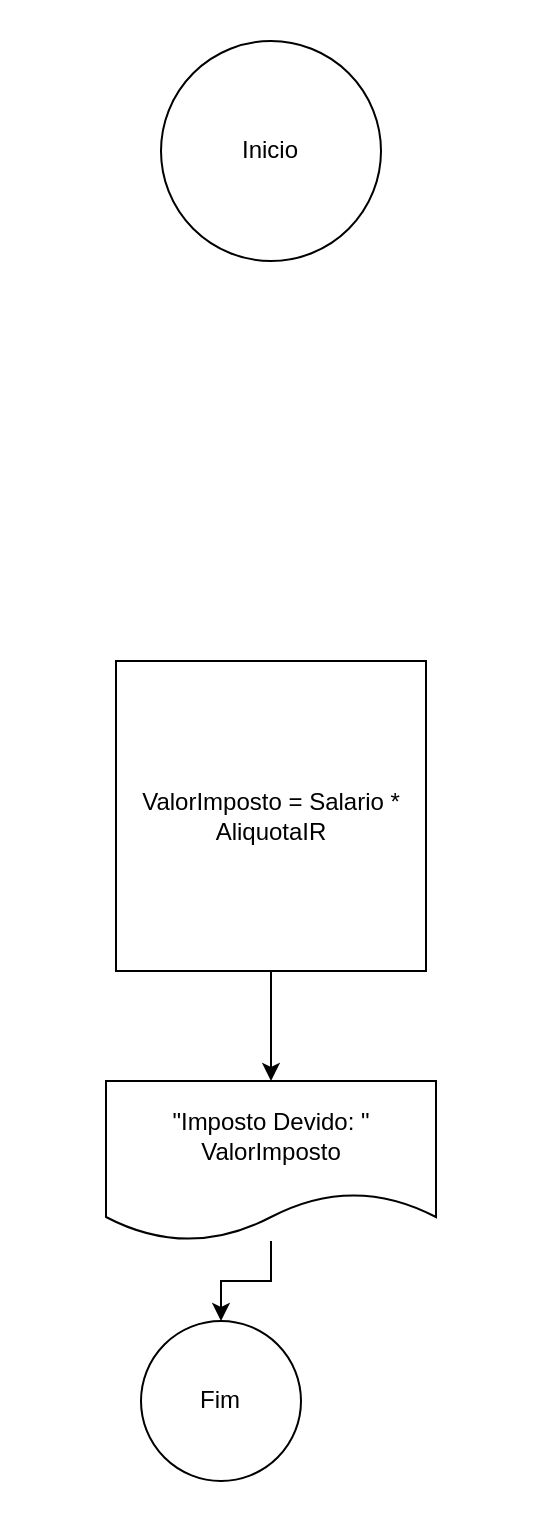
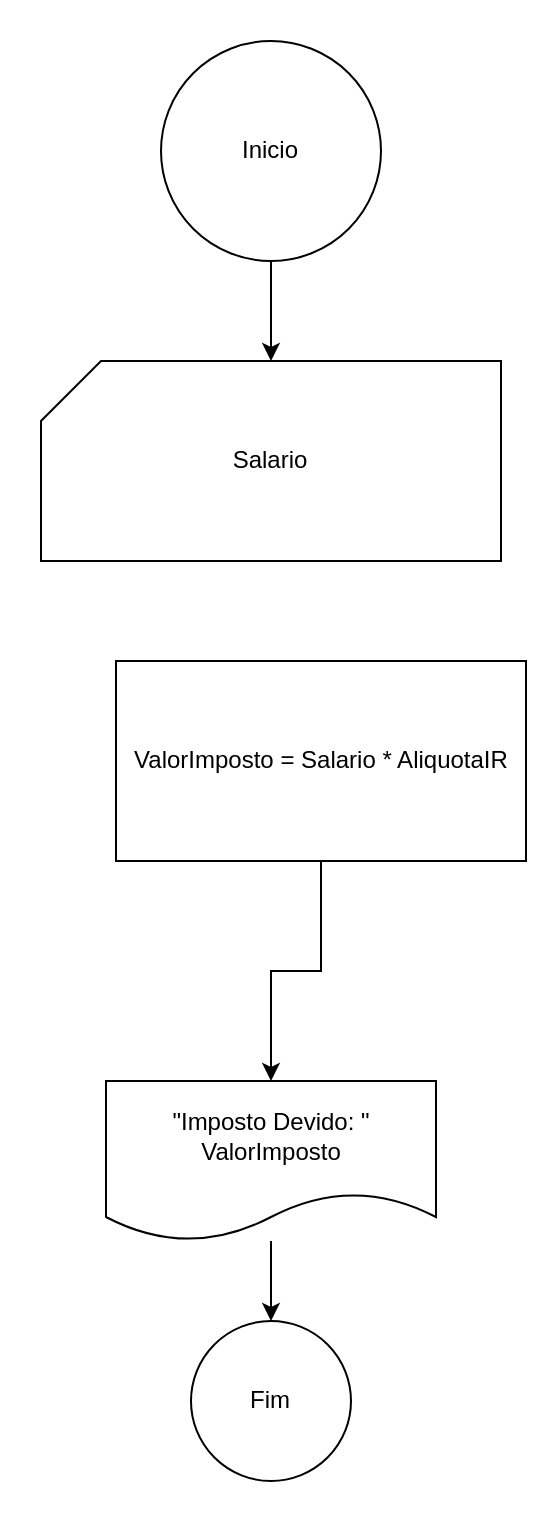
  <mxCell id="0" />
  <mxCell id="1" parent="0" />
+ <mxCell id="2" value="" style="edgeStyle=orthogonalEdgeStyle;rounded=0;orthogonalLoop=1;jettySize=auto;html=1;" edge="1" parent="1" source="3" target="4"><mxGeometry relative="1" as="geometry" /></mxCell>
  <mxCell id="3" value="Inicio" style="ellipse;whiteSpace=wrap;html=1;aspect=fixed;" vertex="1" parent="1"><mxGeometry x="80" y="20" width="110" height="110" as="geometry" /></mxCell>
+ <mxCell id="4" value="Salario" style="shape=card;whiteSpace=wrap;html=1;" vertex="1" parent="1"><mxGeometry x="20" y="180" width="230" height="100" as="geometry" /></mxCell>
  <mxCell id="5" value="" style="edgeStyle=orthogonalEdgeStyle;rounded=0;orthogonalLoop=1;jettySize=auto;html=1;" edge="1" parent="1" source="6" target="8"><mxGeometry relative="1" as="geometry" /></mxCell>
- <mxCell id="6" value="ValorImposto = Salario * AliquotaIR" style="whiteSpace=wrap;html=1;aspect=fixed;" vertex="1" parent="1"><mxGeometry x="57.5" y="330" width="155" height="155" as="geometry" /></mxCell>
+ <mxCell id="6" value="ValorImposto = Salario * AliquotaIR" style="whiteSpace=wrap;html=1;aspect=fixed;" vertex="1" parent="1"><mxGeometry x="57.5" y="330" width="205" height="100" as="geometry" /></mxCell>
  <mxCell id="7" value="" style="edgeStyle=orthogonalEdgeStyle;rounded=0;orthogonalLoop=1;jettySize=auto;html=1;" edge="1" parent="1" source="8" target="9"><mxGeometry relative="1" as="geometry" /></mxCell>
  <mxCell id="8" value="&quot;Imposto Devido: &quot; ValorImposto" style="shape=document;whiteSpace=wrap;html=1;boundedLbl=1;" vertex="1" parent="1"><mxGeometry x="52.5" y="540" width="165" height="80" as="geometry" /></mxCell>
- <mxCell id="9" value="Fim" style="ellipse;whiteSpace=wrap;html=1;aspect=fixed;" vertex="1" parent="1"><mxGeometry x="70" y="660" width="80" height="80" as="geometry" /></mxCell>
+ <mxCell id="9" value="Fim" style="ellipse;whiteSpace=wrap;html=1;aspect=fixed;" vertex="1" parent="1"><mxGeometry x="95" y="660" width="80" height="80" as="geometry" /></mxCell>
